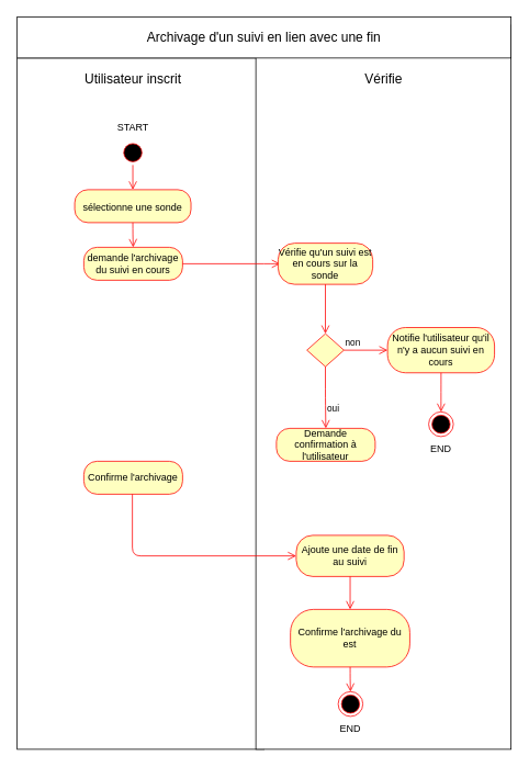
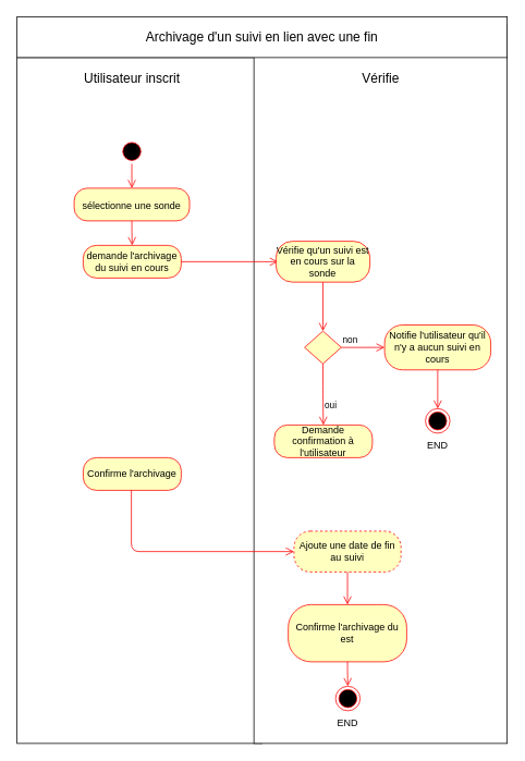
  <mxCell id="0" />
  <mxCell id="1" parent="0" />
  <mxCell id="2" value="" style="rounded=0;whiteSpace=wrap;html=1;fontSize=12;" vertex="1" parent="1"><mxGeometry x="20" y="70" width="300" height="840" as="geometry" /></mxCell>
  <mxCell id="3" value="" style="rounded=0;whiteSpace=wrap;html=1;fontSize=12;" vertex="1" parent="1"><mxGeometry x="310" y="30" width="310" height="880" as="geometry" /></mxCell>
  <mxCell id="4" value="Archivage d'un suivi en lien avec une fin" style="rounded=0;whiteSpace=wrap;html=1;fontSize=16;" parent="1" vertex="1"><mxGeometry x="20" y="20" width="600" height="50" as="geometry" /></mxCell>
  <mxCell id="5" value="Utilisateur inscrit" style="text;html=1;strokeColor=none;fillColor=none;align=center;verticalAlign=middle;whiteSpace=wrap;rounded=0;fontSize=16;" parent="1" vertex="1"><mxGeometry x="31.81" y="80" width="257.5" height="30" as="geometry" /></mxCell>
  <mxCell id="6" value="Vérifie" style="text;html=1;strokeColor=none;fillColor=none;align=center;verticalAlign=middle;whiteSpace=wrap;rounded=0;fontSize=16;" parent="1" vertex="1"><mxGeometry x="382.5" y="80" width="165" height="30" as="geometry" /></mxCell>
  <mxCell id="7" value="" style="ellipse;html=1;shape=startState;fillColor=#000000;strokeColor=#ff0000;fontSize=16;" parent="1" vertex="1"><mxGeometry x="145.56" y="170" width="30" height="30" as="geometry" /></mxCell>
  <mxCell id="8" value="" style="edgeStyle=orthogonalEdgeStyle;html=1;verticalAlign=bottom;endArrow=open;endSize=8;strokeColor=#ff0000;fontSize=16;entryX=0.5;entryY=0;entryDx=0;entryDy=0;" parent="1" source="7" target="9" edge="1"><mxGeometry relative="1" as="geometry"><mxPoint x="160.56" y="220" as="targetPoint" /></mxGeometry></mxCell>
  <mxCell id="9" value="&lt;font style=&quot;font-size: 12px;&quot;&gt;sélectionne une sonde&lt;/font&gt;" style="rounded=1;whiteSpace=wrap;html=1;arcSize=40;fontColor=#000000;fillColor=#ffffc0;strokeColor=#ff0000;fontSize=16;" parent="1" vertex="1"><mxGeometry x="89.94" y="230" width="141.25" height="40" as="geometry" /></mxCell>
  <mxCell id="10" value="" style="edgeStyle=orthogonalEdgeStyle;html=1;verticalAlign=bottom;endArrow=open;endSize=8;strokeColor=#ff0000;fontSize=16;exitX=0.5;exitY=1;exitDx=0;exitDy=0;entryX=0.5;entryY=0;entryDx=0;entryDy=0;" parent="1" source="9" target="21" edge="1"><mxGeometry relative="1" as="geometry"><mxPoint x="160" y="300" as="targetPoint" /><mxPoint x="150.04" y="390" as="sourcePoint" /><Array as="points" /></mxGeometry></mxCell>
  <mxCell id="11" value="Demande confirmation à l'utilisateur" style="rounded=1;whiteSpace=wrap;html=1;arcSize=40;fontColor=#000000;fillColor=#ffffc0;strokeColor=#ff0000;fontSize=12;" parent="1" vertex="1"><mxGeometry x="335" y="520" width="120" height="40" as="geometry" /></mxCell>
- <mxCell id="12" value="Ajoute une date de fin au suivi" style="rounded=1;whiteSpace=wrap;html=1;arcSize=40;fontColor=#000000;fillColor=#ffffc0;strokeColor=#ff0000;fontSize=12;" parent="1" vertex="1"><mxGeometry x="359.06" y="650" width="131" height="50" as="geometry" /></mxCell>
+ <mxCell id="12" value="Ajoute une date de fin au suivi" style="rounded=1;whiteSpace=wrap;html=1;arcSize=40;fontColor=#000000;fillColor=#ffffc0;strokeColor=#ff0000;fontSize=12;dashed=1;" parent="1" vertex="1"><mxGeometry x="359.06" y="650" width="131" height="50" as="geometry" /></mxCell>
  <mxCell id="13" value="" style="edgeStyle=orthogonalEdgeStyle;html=1;verticalAlign=bottom;endArrow=open;endSize=8;strokeColor=#ff0000;fontSize=12;entryX=0.5;entryY=0;entryDx=0;entryDy=0;" parent="1" source="12" target="18" edge="1"><mxGeometry relative="1" as="geometry"><mxPoint x="425" y="940" as="targetPoint" /></mxGeometry></mxCell>
  <mxCell id="14" value="END" style="text;html=1;strokeColor=none;fillColor=none;align=center;verticalAlign=middle;whiteSpace=wrap;rounded=0;fontSize=12;" parent="1" vertex="1"><mxGeometry x="395" y="870" width="60" height="30" as="geometry" /></mxCell>
- <mxCell id="15" value="START" style="text;html=1;strokeColor=none;fillColor=none;align=center;verticalAlign=middle;whiteSpace=wrap;rounded=0;fontSize=12;" parent="1" vertex="1"><mxGeometry x="131" y="140" width="60" height="30" as="geometry" /></mxCell>
  <mxCell id="16" value="Confirme l'archivage" style="rounded=1;whiteSpace=wrap;html=1;arcSize=40;fontColor=#000000;fillColor=#ffffc0;strokeColor=#ff0000;" parent="1" vertex="1"><mxGeometry x="101" y="560" width="120" height="40" as="geometry" /></mxCell>
  <mxCell id="17" value="" style="edgeStyle=orthogonalEdgeStyle;html=1;verticalAlign=bottom;endArrow=open;endSize=8;strokeColor=#ff0000;entryX=0;entryY=0.5;entryDx=0;entryDy=0;" parent="1" source="16" target="12" edge="1"><mxGeometry relative="1" as="geometry"><mxPoint x="161" y="650" as="targetPoint" /><Array as="points"><mxPoint x="160" y="675" /></Array></mxGeometry></mxCell>
  <mxCell id="18" value="Confirme l'archivage du est" style="rounded=1;whiteSpace=wrap;html=1;arcSize=40;fontColor=#000000;fillColor=#ffffc0;strokeColor=#ff0000;" parent="1" vertex="1"><mxGeometry x="352.06" y="740" width="145" height="70" as="geometry" /></mxCell>
  <mxCell id="19" value="" style="edgeStyle=orthogonalEdgeStyle;html=1;verticalAlign=bottom;endArrow=open;endSize=8;strokeColor=#ff0000;startArrow=none;startFill=0;endFill=0;" parent="1" source="18" target="20" edge="1"><mxGeometry relative="1" as="geometry"><mxPoint x="425" y="950" as="targetPoint" /><mxPoint x="425" y="900" as="sourcePoint" /><Array as="points" /></mxGeometry></mxCell>
  <mxCell id="20" value="" style="ellipse;html=1;shape=endState;fillColor=#000000;strokeColor=#ff0000;fontSize=16;" parent="1" vertex="1"><mxGeometry x="410" y="840" width="30" height="30" as="geometry" /></mxCell>
  <mxCell id="21" value="demande l'archivage du suivi en cours" style="rounded=1;whiteSpace=wrap;html=1;arcSize=40;fontColor=#000000;fillColor=#ffffc0;strokeColor=#ff0000;" parent="1" vertex="1"><mxGeometry x="101" y="300" width="120" height="40" as="geometry" /></mxCell>
  <mxCell id="22" value="" style="edgeStyle=orthogonalEdgeStyle;html=1;verticalAlign=bottom;endArrow=open;endSize=8;strokeColor=#ff0000;entryX=0.022;entryY=0.5;entryDx=0;entryDy=0;entryPerimeter=0;" parent="1" source="21" target="23" edge="1"><mxGeometry relative="1" as="geometry"><mxPoint x="161" y="400" as="targetPoint" /><Array as="points"><mxPoint x="330" y="320" /><mxPoint x="330" y="320" /></Array></mxGeometry></mxCell>
  <mxCell id="23" value="Vérifie qu'un suivi est en cours sur la sonde" style="rounded=1;whiteSpace=wrap;html=1;arcSize=40;fontColor=#000000;fillColor=#ffffc0;strokeColor=#ff0000;" parent="1" vertex="1"><mxGeometry x="337" y="295" width="115" height="50" as="geometry" /></mxCell>
  <mxCell id="24" value="" style="edgeStyle=orthogonalEdgeStyle;html=1;verticalAlign=bottom;endArrow=open;endSize=8;strokeColor=#ff0000;entryX=0.5;entryY=0;entryDx=0;entryDy=0;" parent="1" source="23" target="25" edge="1"><mxGeometry relative="1" as="geometry"><mxPoint x="425" y="400" as="targetPoint" /></mxGeometry></mxCell>
  <mxCell id="25" value="" style="rhombus;whiteSpace=wrap;html=1;fillColor=#ffffc0;strokeColor=#ff0000;" parent="1" vertex="1"><mxGeometry x="372" y="405" width="45" height="40" as="geometry" /></mxCell>
  <mxCell id="26" value="non" style="edgeStyle=orthogonalEdgeStyle;html=1;align=left;verticalAlign=bottom;endArrow=open;endSize=8;strokeColor=#ff0000;entryX=0;entryY=0.5;entryDx=0;entryDy=0;" parent="1" source="25" target="28" edge="1"><mxGeometry x="-1" relative="1" as="geometry"><mxPoint x="565" y="425" as="targetPoint" /><mxPoint as="offset" /></mxGeometry></mxCell>
  <mxCell id="27" value="oui" style="edgeStyle=orthogonalEdgeStyle;html=1;align=left;verticalAlign=top;endArrow=open;endSize=8;strokeColor=#ff0000;entryX=0.5;entryY=0;entryDx=0;entryDy=0;" parent="1" source="25" target="11" edge="1"><mxGeometry relative="1" as="geometry"><mxPoint x="382" y="520" as="targetPoint" /></mxGeometry></mxCell>
  <mxCell id="28" value="Notifie l'utilisateur qu'il n'y a aucun suivi en cours" style="rounded=1;whiteSpace=wrap;html=1;arcSize=40;fontColor=#000000;fillColor=#ffffc0;strokeColor=#ff0000;" parent="1" vertex="1"><mxGeometry x="470" y="397.5" width="129.94" height="55" as="geometry" /></mxCell>
  <mxCell id="29" value="" style="edgeStyle=orthogonalEdgeStyle;html=1;verticalAlign=bottom;endArrow=open;endSize=8;strokeColor=#ff0000;entryX=0.5;entryY=0;entryDx=0;entryDy=0;" parent="1" source="28" target="31" edge="1"><mxGeometry relative="1" as="geometry"><mxPoint x="534.94" y="490" as="targetPoint" /></mxGeometry></mxCell>
  <mxCell id="30" value="END" style="text;html=1;strokeColor=none;fillColor=none;align=center;verticalAlign=middle;whiteSpace=wrap;rounded=0;fontSize=12;" parent="1" vertex="1"><mxGeometry x="504.97" y="530" width="60" height="30" as="geometry" /></mxCell>
  <mxCell id="31" value="" style="ellipse;html=1;shape=endState;fillColor=#000000;strokeColor=#ff0000;fontSize=16;" parent="1" vertex="1"><mxGeometry x="519.97" y="500" width="30" height="30" as="geometry" /></mxCell>
